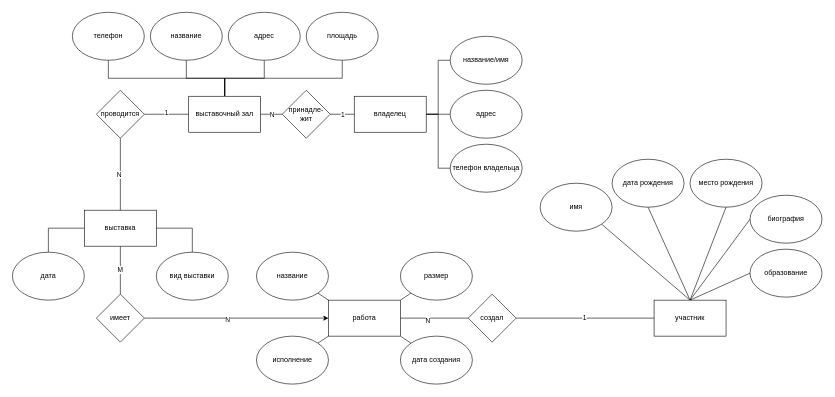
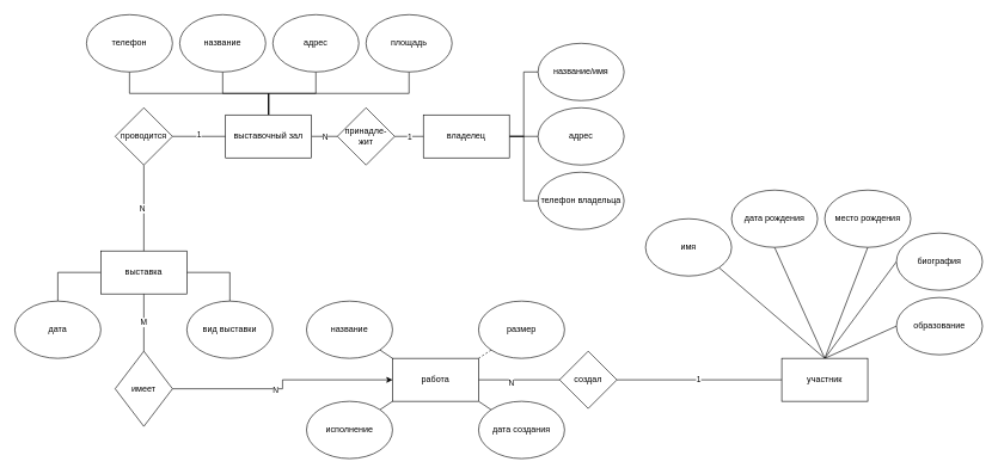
  <mxCell id="0" />
  <mxCell id="1" parent="0" />
  <mxCell id="2" style="edgeStyle=orthogonalEdgeStyle;rounded=0;orthogonalLoop=1;jettySize=auto;html=1;exitX=1;exitY=0.5;exitDx=0;exitDy=0;entryX=0;entryY=0.5;entryDx=0;entryDy=0;endArrow=none;endFill=0;" parent="1" source="10" target="31" edge="1"><mxGeometry relative="1" as="geometry" /></mxCell>
  <mxCell id="3" value="N" style="edgeLabel;html=1;align=center;verticalAlign=middle;resizable=0;points=[];" parent="2" vertex="1" connectable="0"><mxGeometry relative="1" as="geometry"><mxPoint as="offset" /></mxGeometry></mxCell>
  <mxCell id="4" style="edgeStyle=orthogonalEdgeStyle;rounded=0;orthogonalLoop=1;jettySize=auto;html=1;exitX=0.5;exitY=0;exitDx=0;exitDy=0;entryX=0.5;entryY=1;entryDx=0;entryDy=0;endArrow=none;endFill=0;" parent="1" source="10" target="23" edge="1"><mxGeometry relative="1" as="geometry" /></mxCell>
  <mxCell id="5" style="edgeStyle=orthogonalEdgeStyle;rounded=0;orthogonalLoop=1;jettySize=auto;html=1;exitX=0.5;exitY=0;exitDx=0;exitDy=0;entryX=0.5;entryY=1;entryDx=0;entryDy=0;endArrow=none;endFill=0;" parent="1" source="10" target="21" edge="1"><mxGeometry relative="1" as="geometry" /></mxCell>
  <mxCell id="6" style="edgeStyle=orthogonalEdgeStyle;rounded=0;orthogonalLoop=1;jettySize=auto;html=1;exitX=0.5;exitY=0;exitDx=0;exitDy=0;entryX=0.5;entryY=1;entryDx=0;entryDy=0;endArrow=none;endFill=0;" parent="1" source="10" target="24" edge="1"><mxGeometry relative="1" as="geometry" /></mxCell>
  <mxCell id="7" style="edgeStyle=orthogonalEdgeStyle;rounded=0;orthogonalLoop=1;jettySize=auto;html=1;exitX=0.5;exitY=0;exitDx=0;exitDy=0;endArrow=none;endFill=0;" parent="1" source="10" target="22" edge="1"><mxGeometry relative="1" as="geometry" /></mxCell>
  <mxCell id="8" style="edgeStyle=orthogonalEdgeStyle;rounded=0;orthogonalLoop=1;jettySize=auto;html=1;exitX=0;exitY=0.5;exitDx=0;exitDy=0;entryX=1;entryY=0.5;entryDx=0;entryDy=0;endArrow=none;endFill=0;" parent="1" source="10" target="37" edge="1"><mxGeometry relative="1" as="geometry" /></mxCell>
  <mxCell id="9" value="1" style="edgeLabel;html=1;align=center;verticalAlign=middle;resizable=0;points=[];" parent="8" vertex="1" connectable="0"><mxGeometry x="0.027" y="-3" relative="1" as="geometry"><mxPoint as="offset" /></mxGeometry></mxCell>
  <mxCell id="10" value="выставочный зал" style="rounded=0;whiteSpace=wrap;html=1;" parent="1" vertex="1"><mxGeometry x="314" y="160" width="120" height="60" as="geometry" /></mxCell>
  <mxCell id="11" style="edgeStyle=orthogonalEdgeStyle;rounded=0;orthogonalLoop=1;jettySize=auto;html=1;exitX=0;exitY=0.5;exitDx=0;exitDy=0;entryX=0.5;entryY=0;entryDx=0;entryDy=0;endArrow=none;endFill=0;" parent="1" source="14" target="39" edge="1"><mxGeometry relative="1" as="geometry" /></mxCell>
  <mxCell id="12" style="edgeStyle=orthogonalEdgeStyle;rounded=0;orthogonalLoop=1;jettySize=auto;html=1;exitX=1;exitY=0.5;exitDx=0;exitDy=0;entryX=0.5;entryY=0;entryDx=0;entryDy=0;endArrow=none;endFill=0;" parent="1" source="14" target="38" edge="1"><mxGeometry relative="1" as="geometry" /></mxCell>
  <mxCell id="13" value="M" style="edgeStyle=orthogonalEdgeStyle;rounded=0;orthogonalLoop=1;jettySize=auto;html=1;exitX=0.5;exitY=1;exitDx=0;exitDy=0;entryX=0.5;entryY=0;entryDx=0;entryDy=0;endArrow=none;endFill=0;" parent="1" source="14" target="42" edge="1"><mxGeometry relative="1" as="geometry" /></mxCell>
  <mxCell id="14" value="выставка" style="rounded=0;whiteSpace=wrap;html=1;" parent="1" vertex="1"><mxGeometry x="140" y="350" width="120" height="60" as="geometry" /></mxCell>
  <mxCell id="15" style="rounded=0;orthogonalLoop=1;jettySize=auto;html=1;exitX=0.5;exitY=0;exitDx=0;exitDy=0;entryX=1;entryY=1;entryDx=0;entryDy=0;endArrow=none;endFill=0;" parent="1" source="20" target="43" edge="1"><mxGeometry relative="1" as="geometry" /></mxCell>
  <mxCell id="16" style="rounded=0;orthogonalLoop=1;jettySize=auto;html=1;exitX=0.5;exitY=0;exitDx=0;exitDy=0;entryX=0.5;entryY=1;entryDx=0;entryDy=0;endArrow=none;endFill=0;" parent="1" source="20" target="44" edge="1"><mxGeometry relative="1" as="geometry" /></mxCell>
  <mxCell id="17" style="rounded=0;orthogonalLoop=1;jettySize=auto;html=1;exitX=0.5;exitY=0;exitDx=0;exitDy=0;entryX=0.5;entryY=1;entryDx=0;entryDy=0;endArrow=none;endFill=0;" parent="1" source="20" target="45" edge="1"><mxGeometry relative="1" as="geometry" /></mxCell>
  <mxCell id="18" style="rounded=0;orthogonalLoop=1;jettySize=auto;html=1;exitX=0.5;exitY=0;exitDx=0;exitDy=0;entryX=0;entryY=0.5;entryDx=0;entryDy=0;endArrow=none;endFill=0;" parent="1" source="20" target="46" edge="1"><mxGeometry relative="1" as="geometry" /></mxCell>
  <mxCell id="19" style="rounded=0;orthogonalLoop=1;jettySize=auto;html=1;exitX=0.5;exitY=0;exitDx=0;exitDy=0;entryX=0;entryY=0.5;entryDx=0;entryDy=0;endArrow=none;endFill=0;" parent="1" source="20" target="47" edge="1"><mxGeometry relative="1" as="geometry" /></mxCell>
  <mxCell id="20" value="участник" style="rounded=0;whiteSpace=wrap;html=1;" parent="1" vertex="1"><mxGeometry x="1090" y="500" width="120" height="60" as="geometry" /></mxCell>
  <mxCell id="21" value="название" style="ellipse;whiteSpace=wrap;html=1;" parent="1" vertex="1"><mxGeometry x="250" y="20" width="120" height="80" as="geometry" /></mxCell>
  <mxCell id="22" value="площадь" style="ellipse;whiteSpace=wrap;html=1;" parent="1" vertex="1"><mxGeometry x="510" y="20" width="120" height="80" as="geometry" /></mxCell>
  <mxCell id="23" value="телефон" style="ellipse;whiteSpace=wrap;html=1;" parent="1" vertex="1"><mxGeometry x="120" y="20" width="120" height="80" as="geometry" /></mxCell>
  <mxCell id="24" value="адрес" style="ellipse;whiteSpace=wrap;html=1;" parent="1" vertex="1"><mxGeometry x="380" y="20" width="120" height="80" as="geometry" /></mxCell>
  <mxCell id="25" style="edgeStyle=orthogonalEdgeStyle;rounded=0;orthogonalLoop=1;jettySize=auto;html=1;exitX=1;exitY=0.5;exitDx=0;exitDy=0;entryX=0;entryY=0.5;entryDx=0;entryDy=0;endArrow=none;endFill=0;" parent="1" source="28" target="32" edge="1"><mxGeometry relative="1" as="geometry" /></mxCell>
  <mxCell id="26" style="edgeStyle=orthogonalEdgeStyle;rounded=0;orthogonalLoop=1;jettySize=auto;html=1;exitX=1;exitY=0.5;exitDx=0;exitDy=0;entryX=0;entryY=0.5;entryDx=0;entryDy=0;endArrow=none;endFill=0;" parent="1" source="28" target="33" edge="1"><mxGeometry relative="1" as="geometry" /></mxCell>
  <mxCell id="27" style="edgeStyle=orthogonalEdgeStyle;rounded=0;orthogonalLoop=1;jettySize=auto;html=1;exitX=1;exitY=0.5;exitDx=0;exitDy=0;entryX=0;entryY=0.5;entryDx=0;entryDy=0;endArrow=none;endFill=0;" parent="1" source="28" target="34" edge="1"><mxGeometry relative="1" as="geometry" /></mxCell>
  <mxCell id="28" value="владелец" style="rounded=0;whiteSpace=wrap;html=1;" parent="1" vertex="1"><mxGeometry x="590" y="160" width="120" height="60" as="geometry" /></mxCell>
  <mxCell id="29" style="edgeStyle=orthogonalEdgeStyle;rounded=0;orthogonalLoop=1;jettySize=auto;html=1;exitX=1;exitY=0.5;exitDx=0;exitDy=0;endArrow=none;endFill=0;" parent="1" source="31" target="28" edge="1"><mxGeometry relative="1" as="geometry" /></mxCell>
  <mxCell id="30" value="1" style="edgeLabel;html=1;align=center;verticalAlign=middle;resizable=0;points=[];" parent="29" vertex="1" connectable="0"><mxGeometry relative="1" as="geometry"><mxPoint as="offset" /></mxGeometry></mxCell>
  <mxCell id="31" value="принадле-жит" style="rhombus;whiteSpace=wrap;html=1;" parent="1" vertex="1"><mxGeometry x="470" y="150" width="80" height="80" as="geometry" /></mxCell>
  <mxCell id="32" value="название/имя" style="ellipse;whiteSpace=wrap;html=1;" parent="1" vertex="1"><mxGeometry x="750" y="60" width="120" height="80" as="geometry" /></mxCell>
  <mxCell id="33" value="адрес" style="ellipse;whiteSpace=wrap;html=1;" parent="1" vertex="1"><mxGeometry x="750" y="150" width="120" height="80" as="geometry" /></mxCell>
  <mxCell id="34" value="телефон владельца" style="ellipse;whiteSpace=wrap;html=1;" parent="1" vertex="1"><mxGeometry x="750" y="240" width="120" height="80" as="geometry" /></mxCell>
  <mxCell id="35" style="edgeStyle=orthogonalEdgeStyle;rounded=0;orthogonalLoop=1;jettySize=auto;html=1;exitX=0.5;exitY=1;exitDx=0;exitDy=0;entryX=0.5;entryY=0;entryDx=0;entryDy=0;endArrow=none;endFill=0;" parent="1" source="37" target="14" edge="1"><mxGeometry relative="1" as="geometry" /></mxCell>
  <mxCell id="36" value="N" style="edgeLabel;html=1;align=center;verticalAlign=middle;resizable=0;points=[];" parent="35" vertex="1" connectable="0"><mxGeometry y="-3" relative="1" as="geometry"><mxPoint as="offset" /></mxGeometry></mxCell>
  <mxCell id="37" value="проводится" style="rhombus;whiteSpace=wrap;html=1;" parent="1" vertex="1"><mxGeometry x="160" y="150" width="80" height="80" as="geometry" /></mxCell>
  <mxCell id="38" value="вид выставки" style="ellipse;whiteSpace=wrap;html=1;" parent="1" vertex="1"><mxGeometry x="260" y="420" width="120" height="80" as="geometry" /></mxCell>
  <mxCell id="39" value="дата" style="ellipse;whiteSpace=wrap;html=1;" parent="1" vertex="1"><mxGeometry x="20" y="420" width="120" height="80" as="geometry" /></mxCell>
  <mxCell id="40" style="edgeStyle=orthogonalEdgeStyle;rounded=0;orthogonalLoop=1;jettySize=auto;html=1;exitX=1;exitY=0.5;exitDx=0;exitDy=0;entryX=0;entryY=0.5;entryDx=0;entryDy=0;" edge="1" parent="1" source="42" target="57"><mxGeometry relative="1" as="geometry" /></mxCell>
  <mxCell id="41" value="N" style="edgeLabel;html=1;align=center;verticalAlign=middle;resizable=0;points=[];" vertex="1" connectable="0" parent="40"><mxGeometry x="-0.104" y="-2" relative="1" as="geometry"><mxPoint as="offset" /></mxGeometry></mxCell>
- <mxCell id="42" value="имеет" style="rhombus;whiteSpace=wrap;html=1;" parent="1" vertex="1"><mxGeometry x="160" y="490" width="80" height="80" as="geometry" /></mxCell>
+ <mxCell id="42" value="имеет" style="rhombus;whiteSpace=wrap;html=1;" parent="1" vertex="1"><mxGeometry x="160" y="490" width="80" height="105" as="geometry" /></mxCell>
  <mxCell id="43" value="имя" style="ellipse;whiteSpace=wrap;html=1;" parent="1" vertex="1"><mxGeometry x="900" y="305" width="120" height="80" as="geometry" /></mxCell>
  <mxCell id="44" value="дата рождения" style="ellipse;whiteSpace=wrap;html=1;" parent="1" vertex="1"><mxGeometry x="1020" y="265" width="120" height="80" as="geometry" /></mxCell>
  <mxCell id="45" value="место рождения" style="ellipse;whiteSpace=wrap;html=1;" parent="1" vertex="1"><mxGeometry x="1150" y="265" width="120" height="80" as="geometry" /></mxCell>
  <mxCell id="46" value="биография" style="ellipse;whiteSpace=wrap;html=1;" parent="1" vertex="1"><mxGeometry x="1250" y="325" width="120" height="80" as="geometry" /></mxCell>
  <mxCell id="47" value="образование" style="ellipse;whiteSpace=wrap;html=1;" parent="1" vertex="1"><mxGeometry x="1250" y="415" width="120" height="80" as="geometry" /></mxCell>
  <mxCell id="48" style="edgeStyle=orthogonalEdgeStyle;rounded=0;orthogonalLoop=1;jettySize=auto;html=1;exitX=1;exitY=0.5;exitDx=0;exitDy=0;entryX=0;entryY=0.5;entryDx=0;entryDy=0;endArrow=none;endFill=0;" edge="1" parent="1" source="50" target="20"><mxGeometry relative="1" as="geometry" /></mxCell>
  <mxCell id="49" value="1" style="edgeLabel;html=1;align=center;verticalAlign=middle;resizable=0;points=[];" vertex="1" connectable="0" parent="48"><mxGeometry x="-0.017" y="1" relative="1" as="geometry"><mxPoint as="offset" /></mxGeometry></mxCell>
  <mxCell id="50" value="создал" style="rhombus;whiteSpace=wrap;html=1;" parent="1" vertex="1"><mxGeometry x="780" y="490" width="80" height="80" as="geometry" /></mxCell>
  <mxCell id="51" style="rounded=0;orthogonalLoop=1;jettySize=auto;html=1;exitX=0;exitY=0;exitDx=0;exitDy=0;entryX=1;entryY=1;entryDx=0;entryDy=0;endArrow=none;endFill=0;" parent="1" source="57" target="58" edge="1"><mxGeometry relative="1" as="geometry" /></mxCell>
- <mxCell id="52" style="rounded=0;orthogonalLoop=1;jettySize=auto;html=1;exitX=1;exitY=0;exitDx=0;exitDy=0;entryX=0;entryY=1;entryDx=0;entryDy=0;endArrow=none;endFill=0;" parent="1" source="57" target="61" edge="1"><mxGeometry relative="1" as="geometry" /></mxCell>
+ <mxCell id="52" style="rounded=0;orthogonalLoop=1;jettySize=auto;html=1;exitX=1;exitY=0;exitDx=0;exitDy=0;entryX=0;entryY=1;entryDx=0;entryDy=0;endArrow=none;endFill=0;dashed=1;" parent="1" source="57" target="61" edge="1"><mxGeometry relative="1" as="geometry" /></mxCell>
  <mxCell id="53" style="rounded=0;orthogonalLoop=1;jettySize=auto;html=1;exitX=0;exitY=1;exitDx=0;exitDy=0;entryX=1;entryY=0;entryDx=0;entryDy=0;endArrow=none;endFill=0;" parent="1" source="57" target="59" edge="1"><mxGeometry relative="1" as="geometry" /></mxCell>
  <mxCell id="54" style="rounded=0;orthogonalLoop=1;jettySize=auto;html=1;exitX=1;exitY=1;exitDx=0;exitDy=0;entryX=0;entryY=0;entryDx=0;entryDy=0;endArrow=none;endFill=0;" parent="1" source="57" target="60" edge="1"><mxGeometry relative="1" as="geometry" /></mxCell>
  <mxCell id="55" style="edgeStyle=orthogonalEdgeStyle;rounded=0;orthogonalLoop=1;jettySize=auto;html=1;exitX=1;exitY=0.5;exitDx=0;exitDy=0;entryX=0;entryY=0.5;entryDx=0;entryDy=0;endArrow=none;endFill=0;" edge="1" parent="1" source="57" target="50"><mxGeometry relative="1" as="geometry" /></mxCell>
  <mxCell id="56" value="N" style="edgeLabel;html=1;align=center;verticalAlign=middle;resizable=0;points=[];" vertex="1" connectable="0" parent="55"><mxGeometry x="-0.211" y="-3" relative="1" as="geometry"><mxPoint as="offset" /></mxGeometry></mxCell>
  <mxCell id="57" value="работа" style="rounded=0;whiteSpace=wrap;html=1;" parent="1" vertex="1"><mxGeometry x="547" y="500" width="120" height="60" as="geometry" /></mxCell>
  <mxCell id="58" value="название" style="ellipse;whiteSpace=wrap;html=1;" parent="1" vertex="1"><mxGeometry x="427" y="420" width="120" height="80" as="geometry" /></mxCell>
  <mxCell id="59" value="исполнение" style="ellipse;whiteSpace=wrap;html=1;" parent="1" vertex="1"><mxGeometry x="427" y="560" width="120" height="80" as="geometry" /></mxCell>
  <mxCell id="60" value="дата создания" style="ellipse;whiteSpace=wrap;html=1;" parent="1" vertex="1"><mxGeometry x="667" y="560" width="120" height="80" as="geometry" /></mxCell>
  <mxCell id="61" value="размер" style="ellipse;whiteSpace=wrap;html=1;" parent="1" vertex="1"><mxGeometry x="667" y="420" width="120" height="80" as="geometry" /></mxCell>
